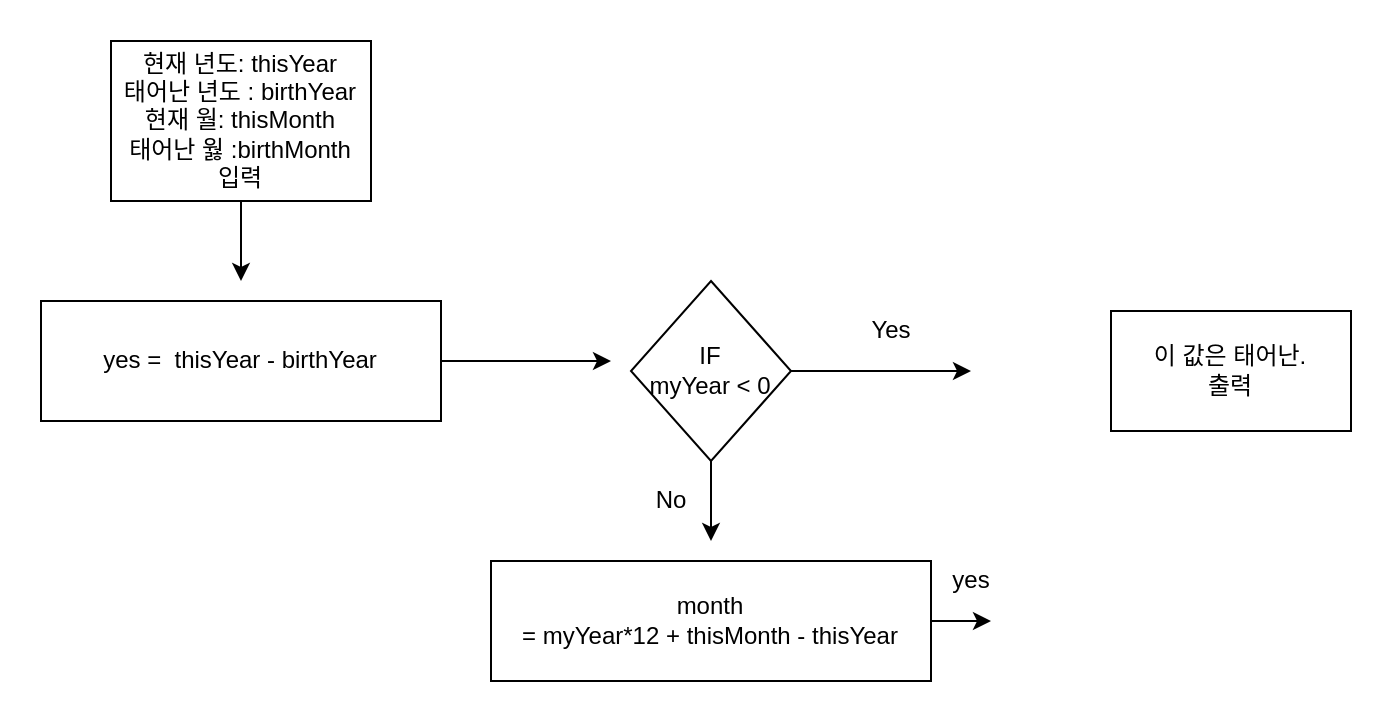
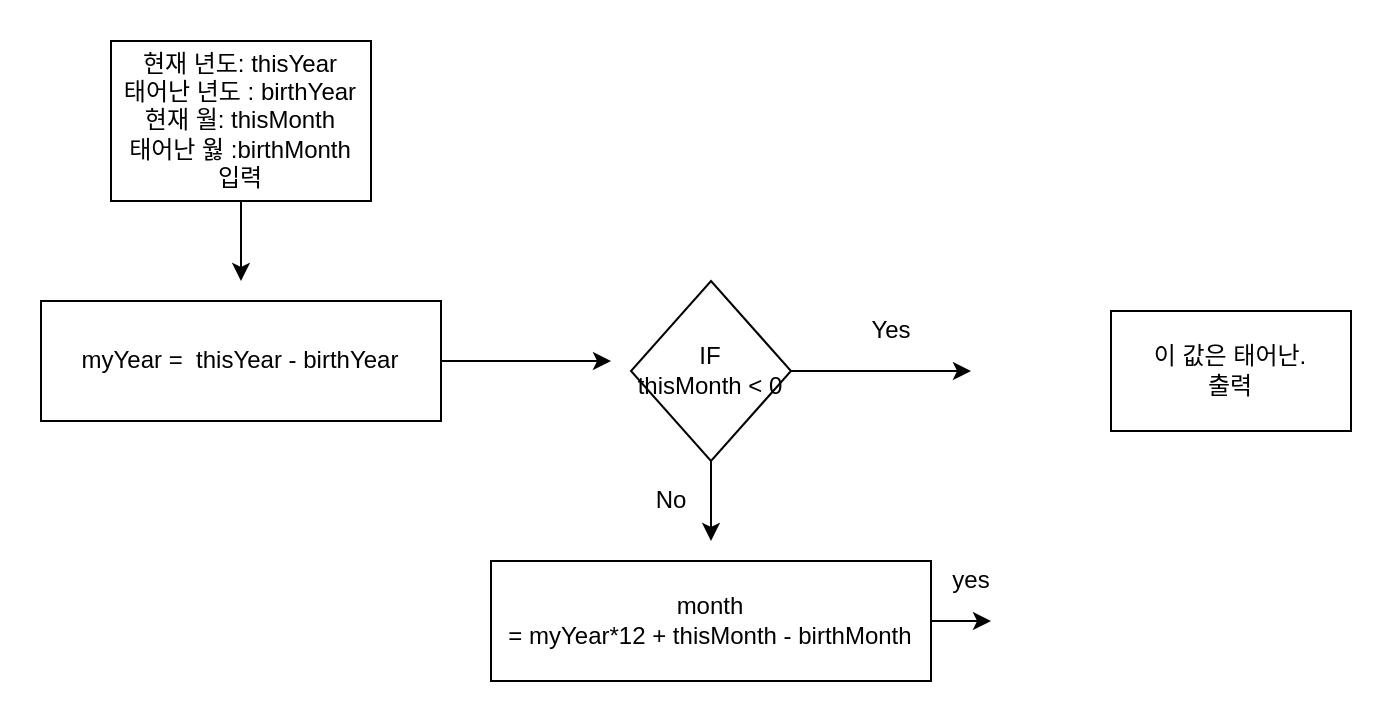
  <mxCell id="0" />
  <mxCell id="1" parent="0" />
  <mxCell id="2" style="edgeStyle=orthogonalEdgeStyle;rounded=0;orthogonalLoop=1;jettySize=auto;html=1;exitX=0.5;exitY=1;exitDx=0;exitDy=0;" edge="1" parent="1" source="3"><mxGeometry relative="1" as="geometry"><mxPoint x="120" y="140" as="targetPoint" /></mxGeometry></mxCell>
  <mxCell id="3" value="현재 년도: thisYear&lt;br&gt;태어난 년도 : birthYear&lt;br&gt;현재 월: thisMonth&lt;br&gt;태어난 웛 :birthMonth&lt;br&gt;입력&lt;br&gt;" style="rounded=0;whiteSpace=wrap;html=1;" vertex="1" parent="1"><mxGeometry x="55" y="20" width="130" height="80" as="geometry" /></mxCell>
  <mxCell id="4" style="edgeStyle=orthogonalEdgeStyle;rounded=0;orthogonalLoop=1;jettySize=auto;html=1;exitX=0.5;exitY=1;exitDx=0;exitDy=0;" edge="1" parent="1" source="6"><mxGeometry relative="1" as="geometry"><mxPoint x="355" y="270" as="targetPoint" /></mxGeometry></mxCell>
  <mxCell id="5" style="edgeStyle=orthogonalEdgeStyle;rounded=0;orthogonalLoop=1;jettySize=auto;html=1;exitX=1;exitY=0.5;exitDx=0;exitDy=0;" edge="1" parent="1" source="6"><mxGeometry relative="1" as="geometry"><mxPoint x="485" y="185" as="targetPoint" /></mxGeometry></mxCell>
- <mxCell id="6" value="IF&lt;br&gt;myYear &amp;lt; 0" style="rhombus;whiteSpace=wrap;html=1;" vertex="1" parent="1"><mxGeometry x="315" y="140" width="80" height="90" as="geometry" /></mxCell>
+ <mxCell id="6" value="IF&lt;br&gt;thisMonth &amp;lt; 0" style="rhombus;whiteSpace=wrap;html=1;" vertex="1" parent="1"><mxGeometry x="315" y="140" width="80" height="90" as="geometry" /></mxCell>
  <mxCell id="7" style="edgeStyle=orthogonalEdgeStyle;rounded=0;orthogonalLoop=1;jettySize=auto;html=1;exitX=1;exitY=0.5;exitDx=0;exitDy=0;" edge="1" parent="1" source="8"><mxGeometry relative="1" as="geometry"><mxPoint x="305" y="180" as="targetPoint" /></mxGeometry></mxCell>
- <mxCell id="8" value="yes =&amp;nbsp; thisYear - birthYear" style="rounded=0;whiteSpace=wrap;html=1;" vertex="1" parent="1"><mxGeometry x="20" y="150" width="200" height="60" as="geometry" /></mxCell>
+ <mxCell id="8" value="myYear =&amp;nbsp; thisYear - birthYear" style="rounded=0;whiteSpace=wrap;html=1;" vertex="1" parent="1"><mxGeometry x="20" y="150" width="200" height="60" as="geometry" /></mxCell>
  <mxCell id="9" value="Yes" style="text;html=1;align=center;verticalAlign=middle;resizable=0;points=[];autosize=1;strokeColor=none;fillColor=none;" vertex="1" parent="1"><mxGeometry x="425" y="150" width="40" height="30" as="geometry" /></mxCell>
  <mxCell id="10" value="No" style="text;html=1;align=center;verticalAlign=middle;resizable=0;points=[];autosize=1;strokeColor=none;fillColor=none;" vertex="1" parent="1"><mxGeometry x="315" y="235" width="40" height="30" as="geometry" /></mxCell>
  <mxCell id="11" value="이 값은 태어난.&lt;br&gt;출력" style="rounded=0;whiteSpace=wrap;html=1;" vertex="1" parent="1"><mxGeometry x="555" y="155" width="120" height="60" as="geometry" /></mxCell>
  <mxCell id="12" style="edgeStyle=orthogonalEdgeStyle;rounded=0;orthogonalLoop=1;jettySize=auto;html=1;exitX=1;exitY=0.5;exitDx=0;exitDy=0;" edge="1" parent="1" source="13"><mxGeometry relative="1" as="geometry"><mxPoint x="495" y="310" as="targetPoint" /></mxGeometry></mxCell>
- <mxCell id="13" value="month&lt;br&gt;= myYear*12 + thisMonth - thisYear" style="rounded=0;whiteSpace=wrap;html=1;" vertex="1" parent="1"><mxGeometry x="245" y="280" width="220" height="60" as="geometry" /></mxCell>
+ <mxCell id="13" value="month&lt;br&gt;= myYear*12 + thisMonth - birthMonth" style="rounded=0;whiteSpace=wrap;html=1;" vertex="1" parent="1"><mxGeometry x="245" y="280" width="220" height="60" as="geometry" /></mxCell>
  <mxCell id="14" value="yes" style="text;html=1;align=center;verticalAlign=middle;resizable=0;points=[];autosize=1;strokeColor=none;fillColor=none;" vertex="1" parent="1"><mxGeometry x="465" y="275" width="40" height="30" as="geometry" /></mxCell>
